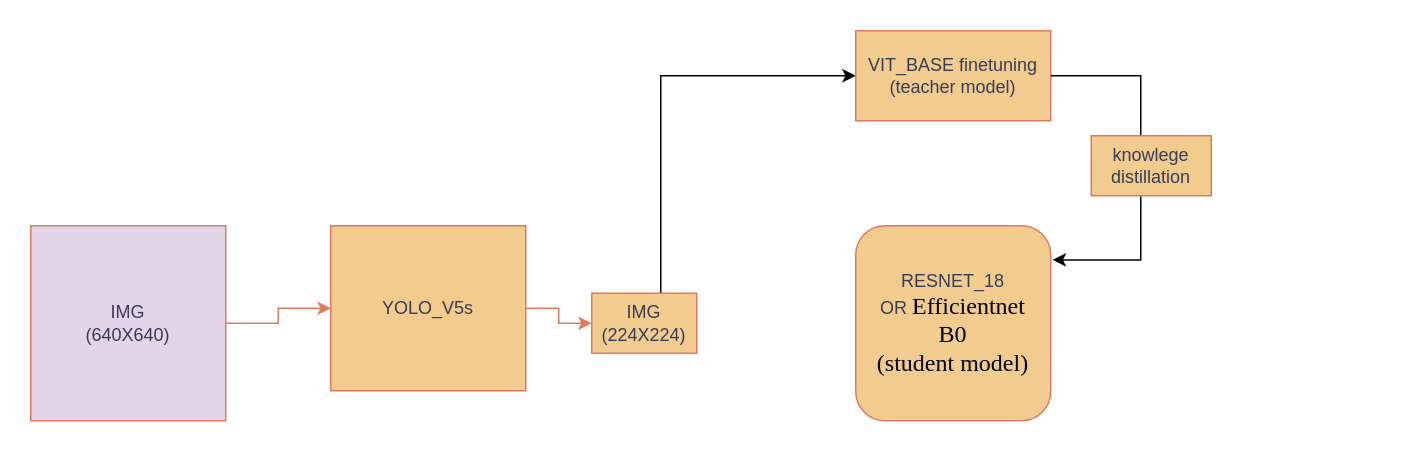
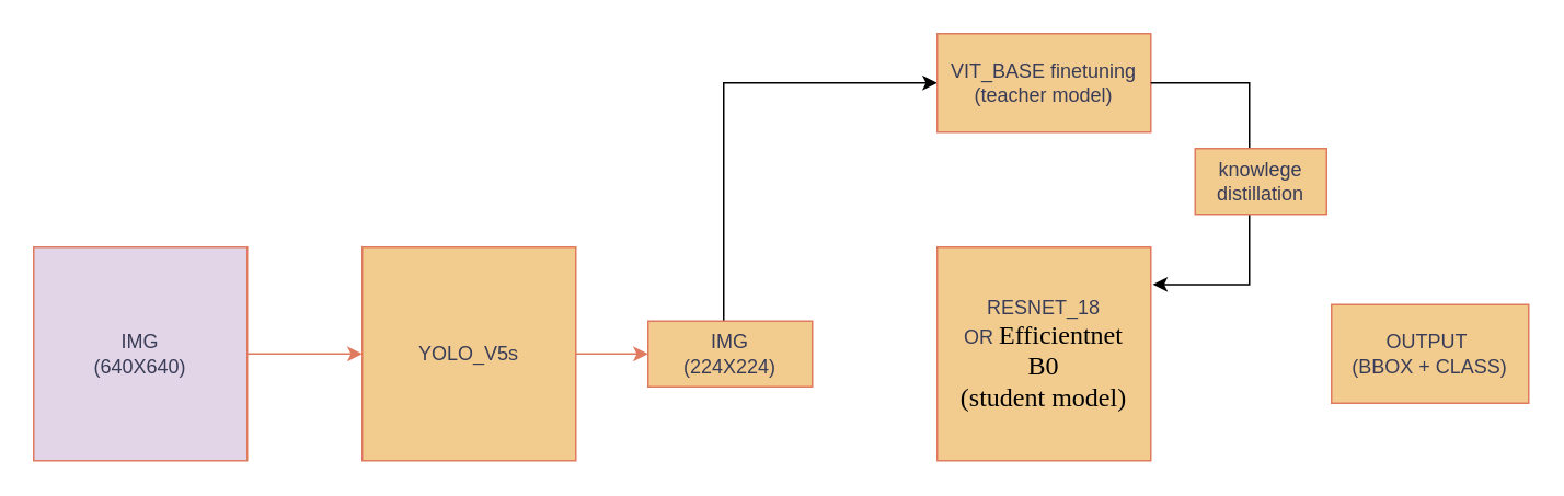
  <mxCell id="0" />
  <mxCell id="1" parent="0" />
  <mxCell id="2" style="edgeStyle=orthogonalEdgeStyle;rounded=0;orthogonalLoop=1;jettySize=auto;html=1;entryX=0;entryY=0.5;entryDx=0;entryDy=0;labelBackgroundColor=none;strokeColor=#E07A5F;fontColor=default;" parent="1" source="3" target="5" edge="1"><mxGeometry relative="1" as="geometry"><mxPoint x="220" y="215" as="targetPoint" /></mxGeometry></mxCell>
  <mxCell id="3" value="IMG&lt;br&gt;&lt;div&gt;(640X640)&lt;/div&gt;" style="whiteSpace=wrap;html=1;aspect=fixed;labelBackgroundColor=none;fillColor=#e1d5e7;strokeColor=#E07A5F;fontColor=#393C56;" parent="1" vertex="1"><mxGeometry x="20" y="150" width="130" height="130" as="geometry" /></mxCell>
  <mxCell id="4" style="edgeStyle=orthogonalEdgeStyle;rounded=0;orthogonalLoop=1;jettySize=auto;html=1;entryX=0;entryY=0.5;entryDx=0;entryDy=0;strokeColor=#E07A5F;fontColor=#393C56;fillColor=#F2CC8F;" parent="1" source="5" target="9" edge="1"><mxGeometry relative="1" as="geometry" /></mxCell>
- <mxCell id="5" value="YOLO_V5s" style="whiteSpace=wrap;html=1;aspect=fixed;labelBackgroundColor=none;fillColor=#F2CC8F;strokeColor=#E07A5F;fontColor=#393C56;" parent="1" vertex="1"><mxGeometry x="220" y="150" width="130" height="110" as="geometry" /></mxCell>
- <mxCell id="6" value="RESNET_18 OR&amp;nbsp;&lt;span style=&quot;font-family: &amp;quot;Times New Roman&amp;quot;; background-color: transparent; color: light-dark(rgb(0, 0, 0), rgb(255, 255, 255)); font-size: 12pt;&quot;&gt;Efficientnet&lt;/span&gt;&lt;div&gt;&lt;span style=&quot;font-size: 12pt; background-color: transparent; color: light-dark(rgb(0, 0, 0), rgb(255, 255, 255));&quot;&gt;&lt;font face=&quot;Times New Roman&quot;&gt;B0&lt;/font&gt;&lt;/span&gt;&lt;/div&gt;&lt;div&gt;&lt;span style=&quot;font-size: 12pt; background-color: transparent; color: light-dark(rgb(0, 0, 0), rgb(255, 255, 255));&quot;&gt;&lt;font face=&quot;Times New Roman&quot;&gt;(student model)&lt;/font&gt;&lt;/span&gt;&lt;/div&gt;" style="whiteSpace=wrap;html=1;aspect=fixed;align=center;labelBackgroundColor=none;fillColor=#F2CC8F;strokeColor=#E07A5F;fontColor=#393C56;rounded=1;" parent="1" vertex="1"><mxGeometry x="570" y="150" width="130" height="130" as="geometry" /></mxCell>
+ <mxCell id="5" value="YOLO_V5s" style="whiteSpace=wrap;html=1;aspect=fixed;labelBackgroundColor=none;fillColor=#F2CC8F;strokeColor=#E07A5F;fontColor=#393C56;" parent="1" vertex="1"><mxGeometry x="220" y="150" width="130" height="130" as="geometry" /></mxCell>
+ <mxCell id="6" value="RESNET_18 OR&amp;nbsp;&lt;span style=&quot;font-family: &amp;quot;Times New Roman&amp;quot;; background-color: transparent; color: light-dark(rgb(0, 0, 0), rgb(255, 255, 255)); font-size: 12pt;&quot;&gt;Efficientnet&lt;/span&gt;&lt;div&gt;&lt;span style=&quot;font-size: 12pt; background-color: transparent; color: light-dark(rgb(0, 0, 0), rgb(255, 255, 255));&quot;&gt;&lt;font face=&quot;Times New Roman&quot;&gt;B0&lt;/font&gt;&lt;/span&gt;&lt;/div&gt;&lt;div&gt;&lt;span style=&quot;font-size: 12pt; background-color: transparent; color: light-dark(rgb(0, 0, 0), rgb(255, 255, 255));&quot;&gt;&lt;font face=&quot;Times New Roman&quot;&gt;(student model)&lt;/font&gt;&lt;/span&gt;&lt;/div&gt;" style="whiteSpace=wrap;html=1;aspect=fixed;align=center;labelBackgroundColor=none;fillColor=#F2CC8F;strokeColor=#E07A5F;fontColor=#393C56;" parent="1" vertex="1"><mxGeometry x="570" y="150" width="130" height="130" as="geometry" /></mxCell>
+ <mxCell id="7" value="OUTPUT&amp;nbsp;&lt;div&gt;(BBOX + CLASS)&lt;/div&gt;" style="rounded=0;whiteSpace=wrap;html=1;labelBackgroundColor=none;fillColor=#F2CC8F;strokeColor=#E07A5F;fontColor=#393C56;" parent="1" vertex="1"><mxGeometry x="810" y="185" width="120" height="60" as="geometry" /></mxCell>
  <mxCell id="8" style="edgeStyle=orthogonalEdgeStyle;rounded=0;orthogonalLoop=1;jettySize=auto;html=1;" edge="1" parent="1" source="9" target="10"><mxGeometry relative="1" as="geometry"><mxPoint x="429" y="40" as="targetPoint" /><Array as="points"><mxPoint x="440" y="50" /></Array></mxGeometry></mxCell>
- <mxCell id="9" value="IMG&lt;div&gt;(224X224)&lt;/div&gt;" style="rounded=0;whiteSpace=wrap;html=1;labelBackgroundColor=none;fillColor=#F2CC8F;strokeColor=#E07A5F;fontColor=#393C56;" parent="1" vertex="1"><mxGeometry x="394" y="195" width="70" height="40" as="geometry" /></mxCell>
+ <mxCell id="9" value="IMG&lt;div&gt;(224X224)&lt;/div&gt;" style="rounded=0;whiteSpace=wrap;html=1;labelBackgroundColor=none;fillColor=#F2CC8F;strokeColor=#E07A5F;fontColor=#393C56;" parent="1" vertex="1"><mxGeometry x="394" y="195" width="100" height="40" as="geometry" /></mxCell>
  <mxCell id="10" value="VIT_BASE finetuning&lt;div&gt;(teacher model)&lt;/div&gt;" style="rounded=0;whiteSpace=wrap;html=1;labelBackgroundColor=none;fillColor=#F2CC8F;strokeColor=#E07A5F;fontColor=#393C56;" vertex="1" parent="1"><mxGeometry x="570" y="20" width="130" height="60" as="geometry" /></mxCell>
  <mxCell id="11" style="edgeStyle=orthogonalEdgeStyle;rounded=0;orthogonalLoop=1;jettySize=auto;html=1;entryX=1.009;entryY=0.175;entryDx=0;entryDy=0;entryPerimeter=0;" edge="1" parent="1" source="10" target="6"><mxGeometry relative="1" as="geometry"><Array as="points"><mxPoint x="760" y="50" /><mxPoint x="760" y="173" /></Array></mxGeometry></mxCell>
  <mxCell id="12" value="knowlege distillation" style="rounded=0;whiteSpace=wrap;html=1;labelBackgroundColor=none;fillColor=#F2CC8F;strokeColor=#E07A5F;fontColor=#393C56;" vertex="1" parent="1"><mxGeometry x="727" y="90" width="80" height="40" as="geometry" /></mxCell>
